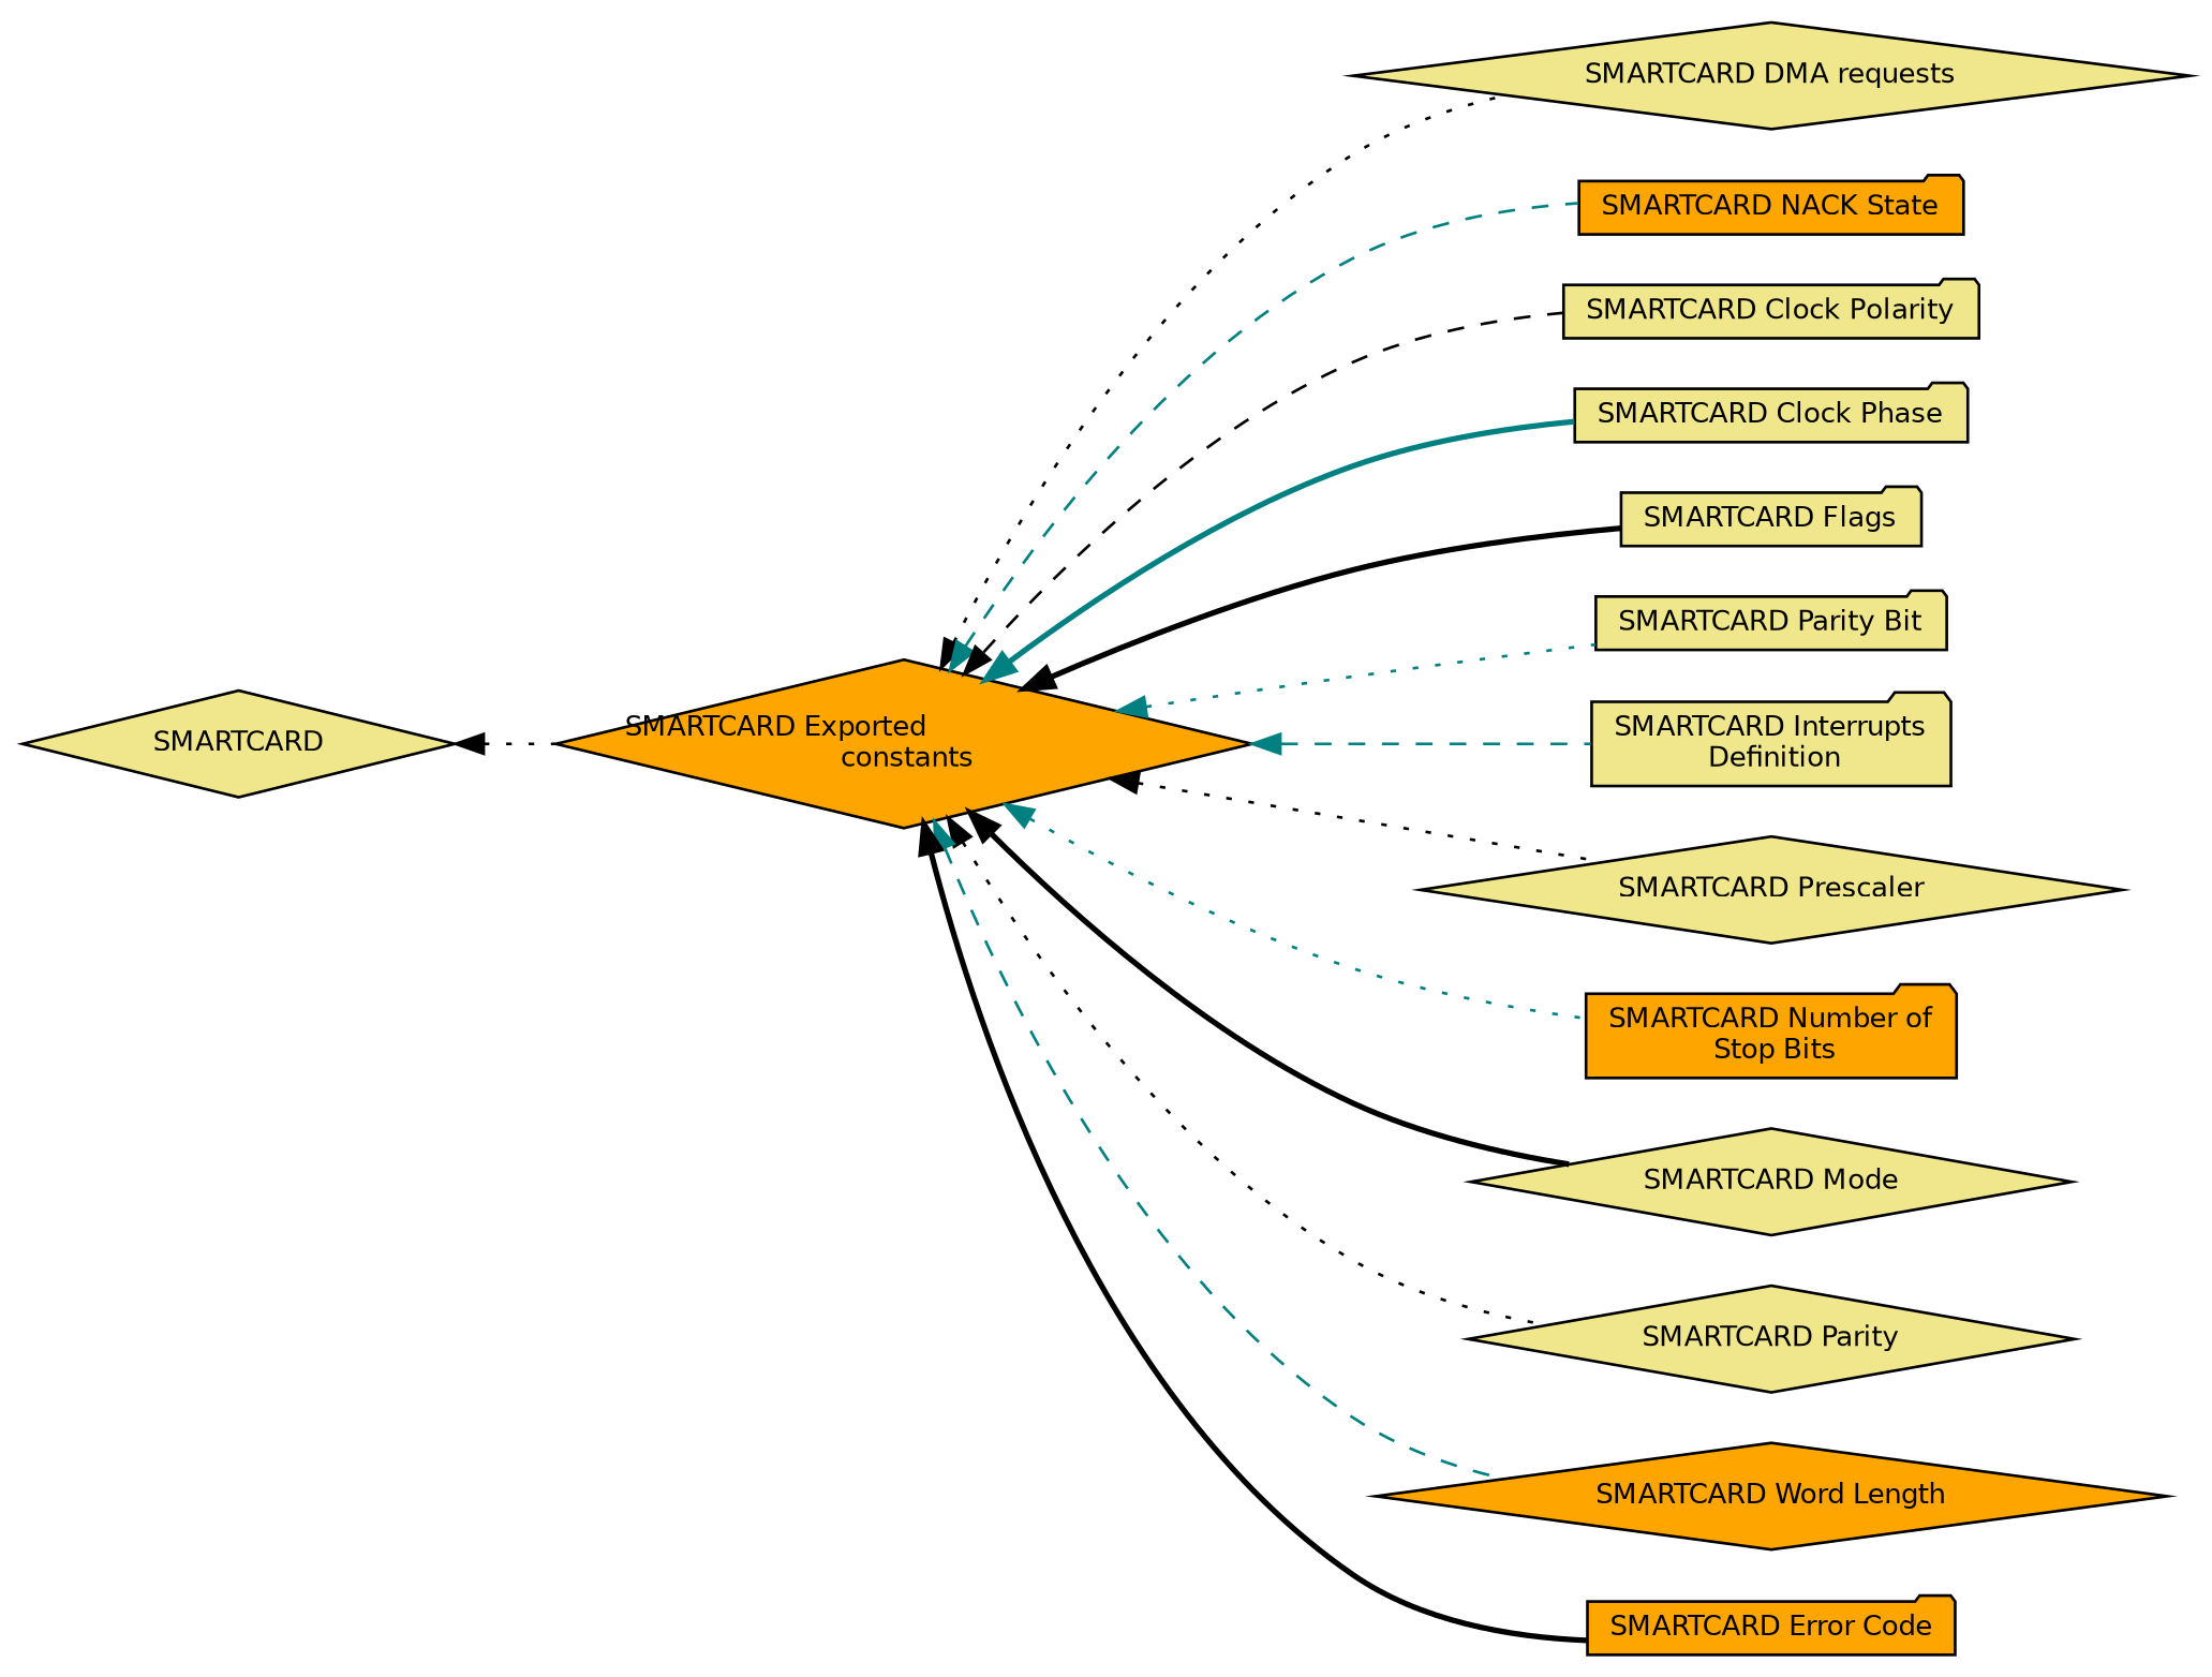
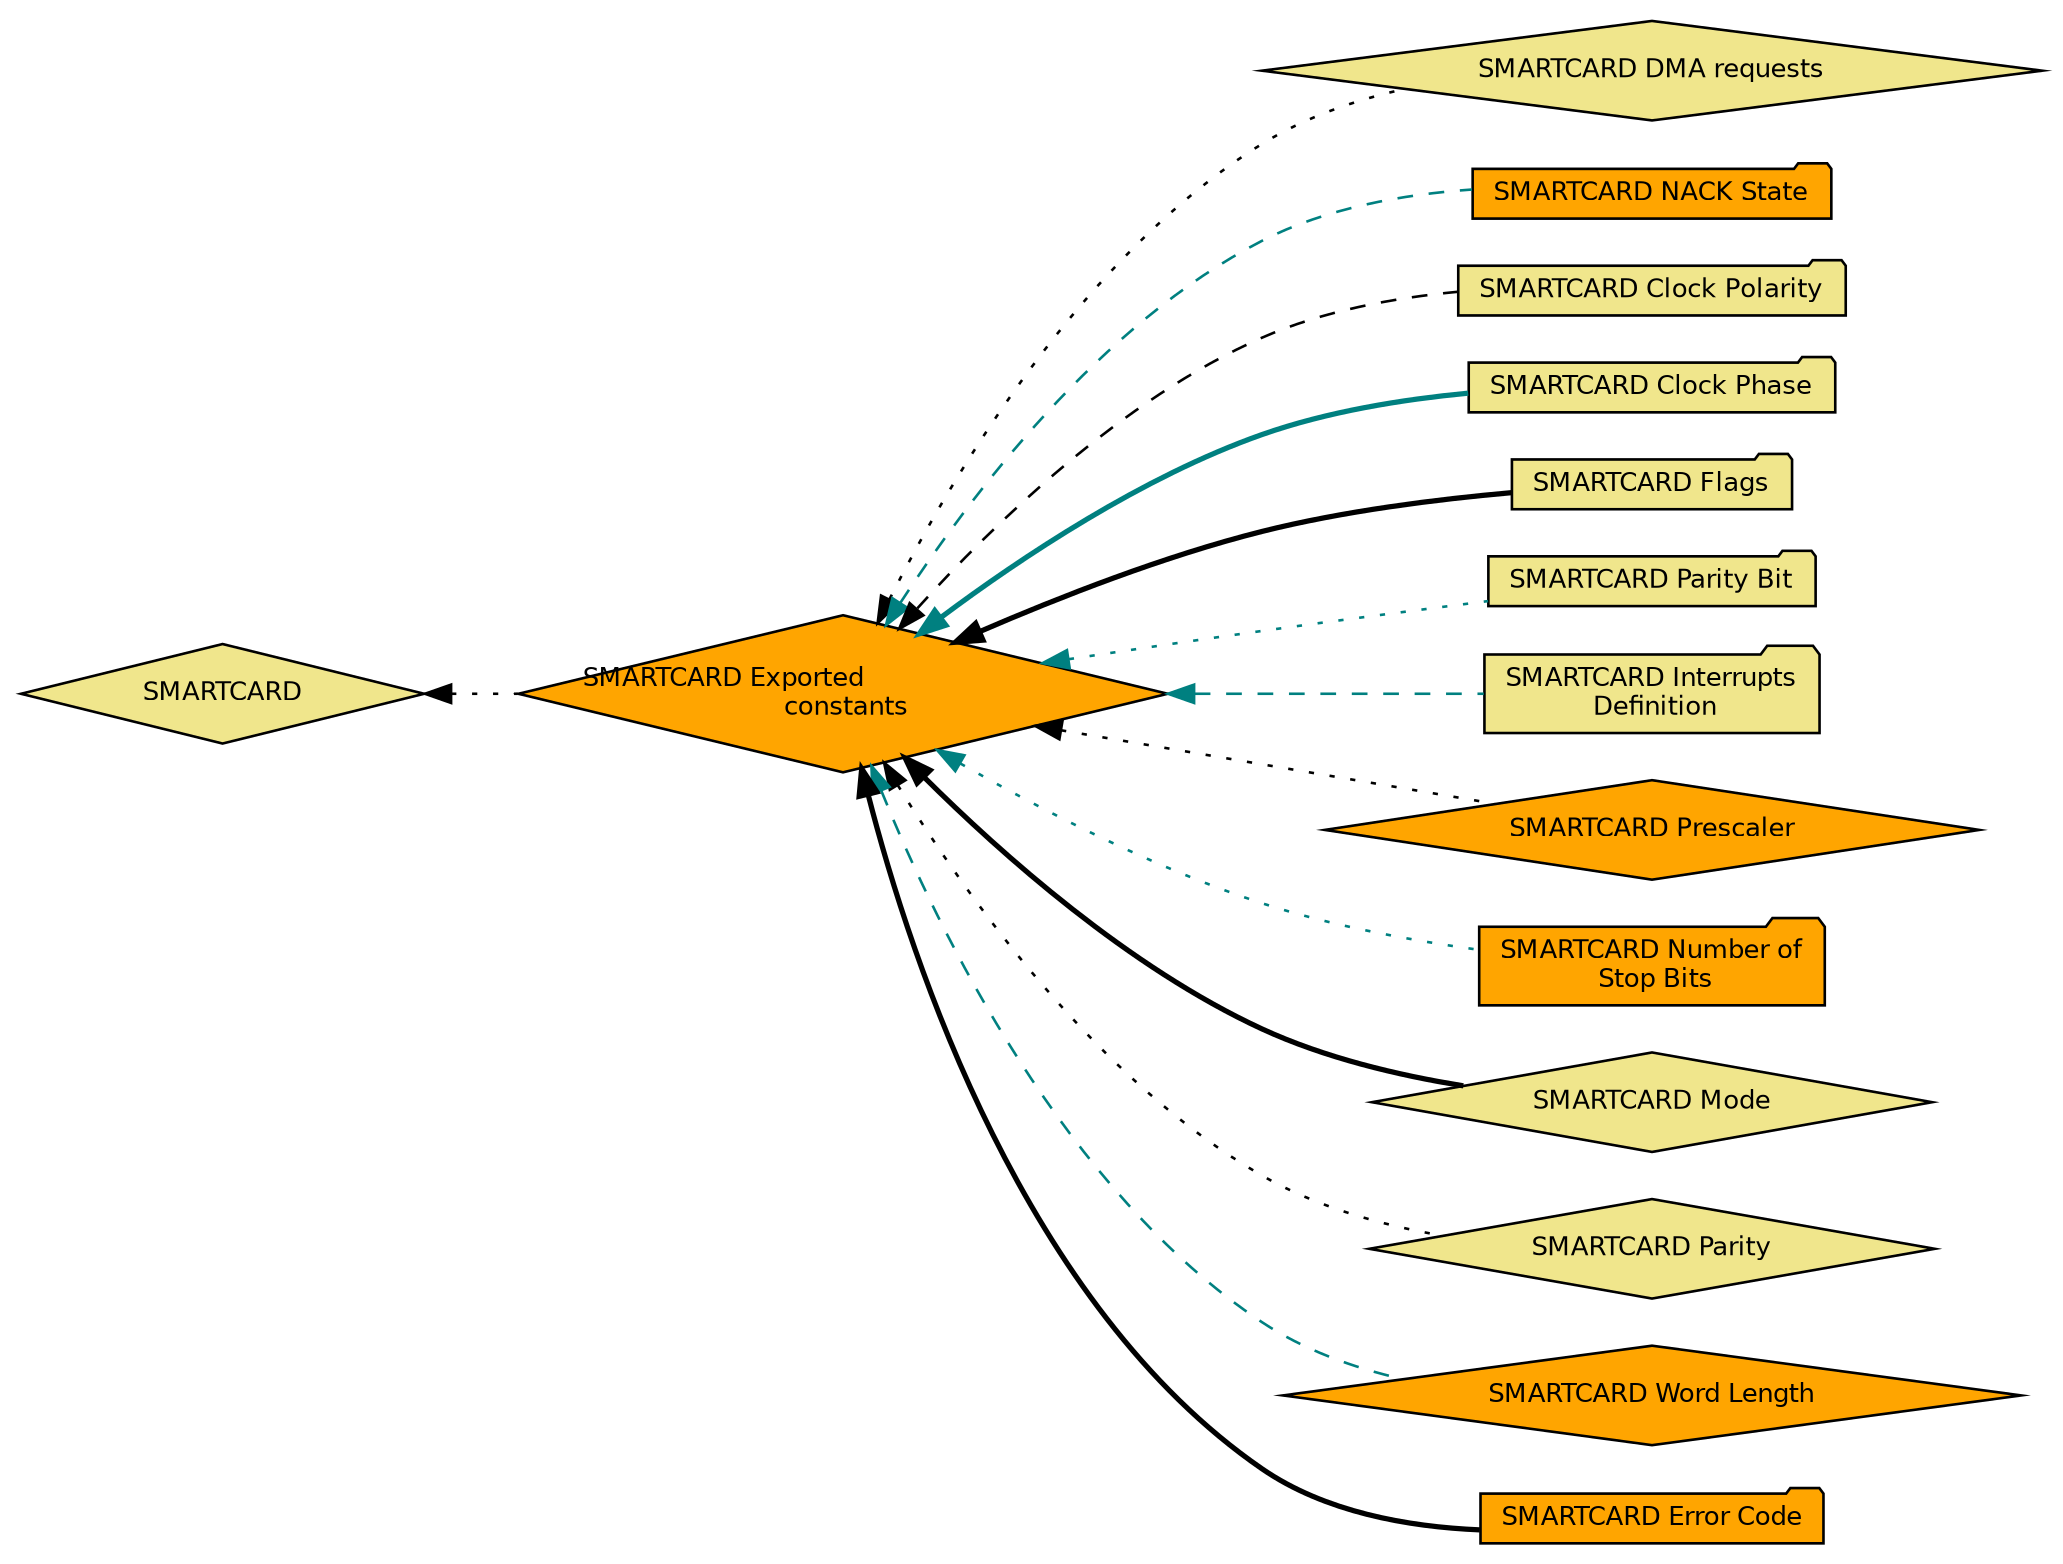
  digraph {
    rankdir=LR
    node [color=black fillcolor=khaki fontname=Helvetica fontsize=10 shape=folder style=filled]
    edge [color=black dir=back fontname=Helvetica fontsize=10 labelfontname=Helvetica labelfontsize=10 shape=plaintext style=dotted]
    n1 [height=0.2 label="SMARTCARD DMA requests" shape=diamond width=0.4]
    n2 [fillcolor=orange height=0.2 label="SMARTCARD NACK State" width=0.4]
    n3 [height=0.2 label="SMARTCARD Clock Polarity" width=0.4]
    n4 [height=0.2 label="SMARTCARD Clock Phase" width=0.4]
    n5 [height=0.2 label="SMARTCARD Flags" width=0.4]
    n6 [height=0.2 label=SMARTCARD shape=diamond width=0.4]
    n7 [fillcolor=orange fontcolor=black height=0.2 label="SMARTCARD Exported\l constants" shape=diamond width=0.4]
    n8 [height=0.2 label="SMARTCARD Parity Bit" width=0.4]
    n9 [height=0.2 label="SMARTCARD Interrupts\l Definition" width=0.4]
-   n10 [height=0.2 label="SMARTCARD Prescaler" shape=diamond width=0.4]
+   n10 [fillcolor=orange height=0.2 label="SMARTCARD Prescaler" shape=diamond width=0.4]
    n11 [fillcolor=orange height=0.2 label="SMARTCARD Number of\l Stop Bits" width=0.4]
    n12 [height=0.2 label="SMARTCARD Mode" shape=diamond width=0.4]
    n13 [height=0.2 label="SMARTCARD Parity" shape=diamond width=0.4]
    n14 [fillcolor=orange height=0.2 label="SMARTCARD Word Length" shape=diamond width=0.4]
    n15 [fillcolor=orange height=0.2 label="SMARTCARD Error Code" width=0.4]
    n6 -> n7
    n7 -> n1
    n7 -> n2 [color=teal style=dashed]
    n7 -> n3 [style=dashed]
    n7 -> n4 [color=teal style=bold]
    n7 -> n5 [style=bold]
    n7 -> n8 [color=teal]
    n7 -> n9 [color=teal style=dashed]
    n7 -> n10
    n7 -> n11 [color=teal]
    n7 -> n12 [style=bold]
    n7 -> n13
    n7 -> n14 [color=teal style=dashed]
    n7 -> n15 [style=bold]
  }
